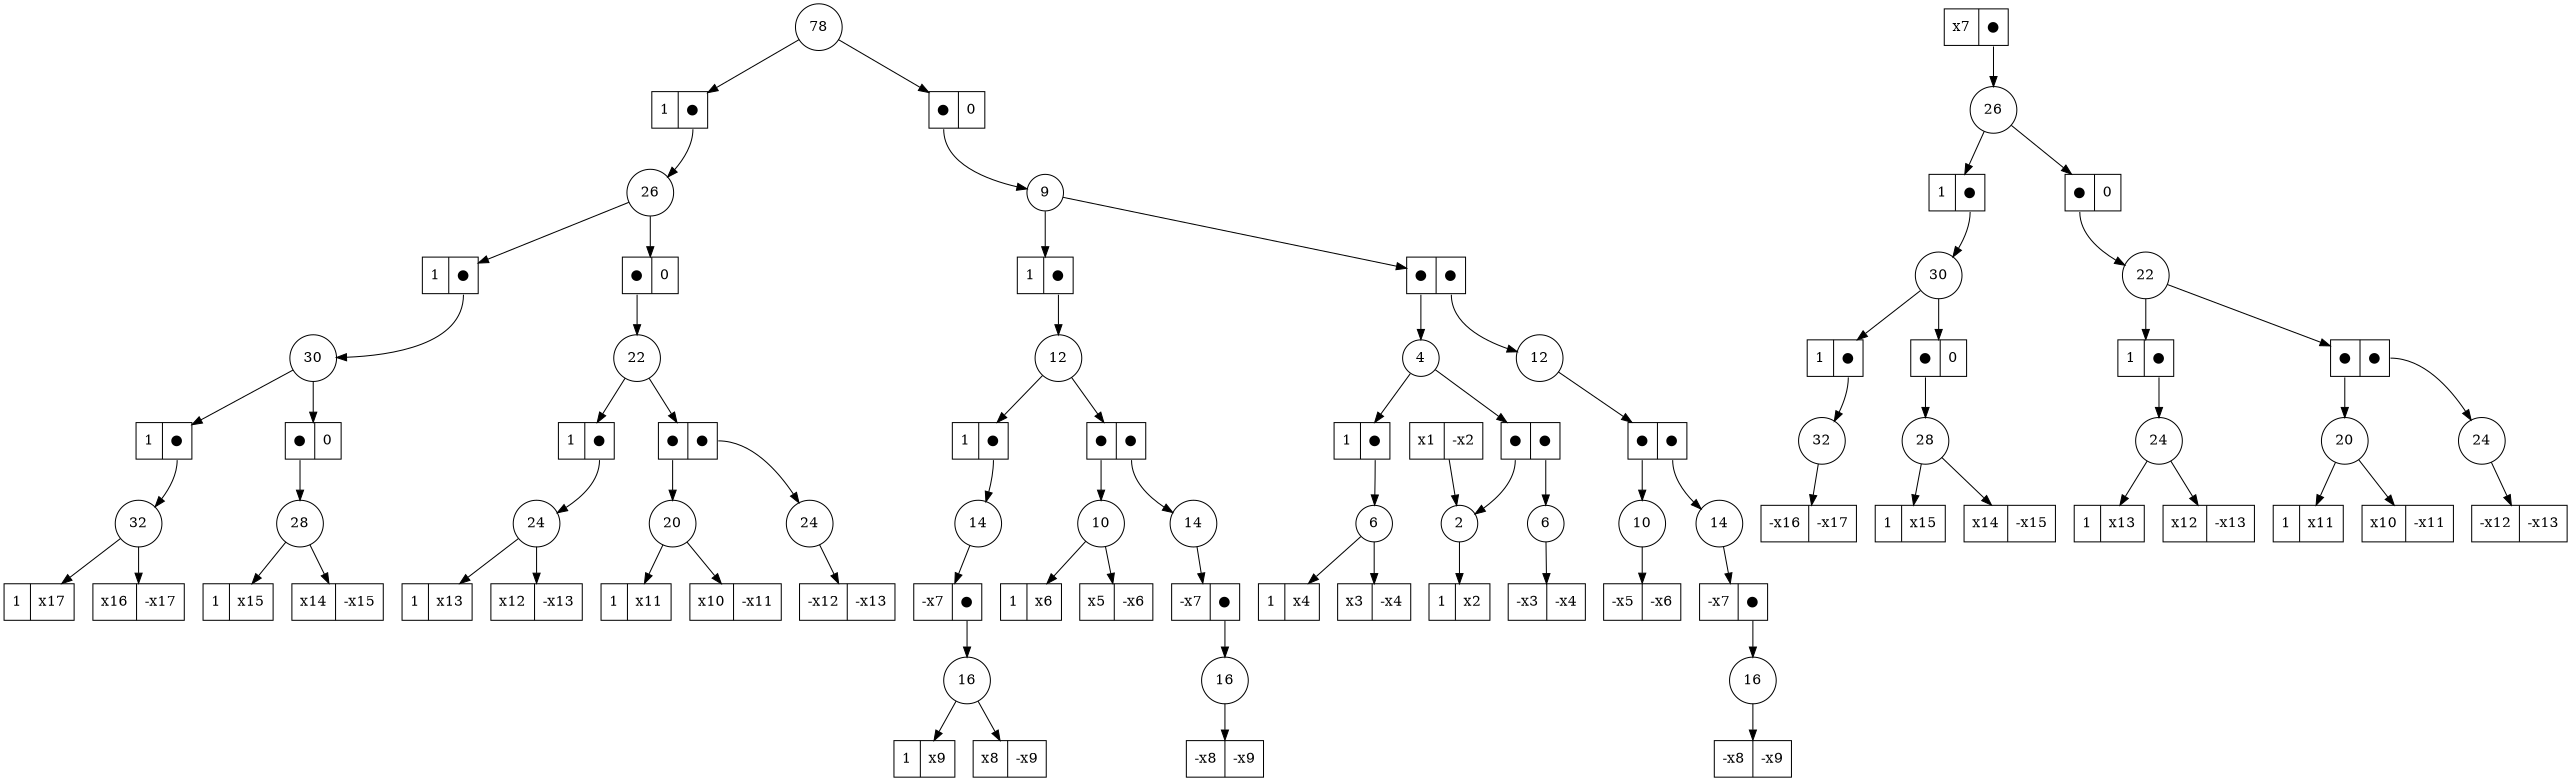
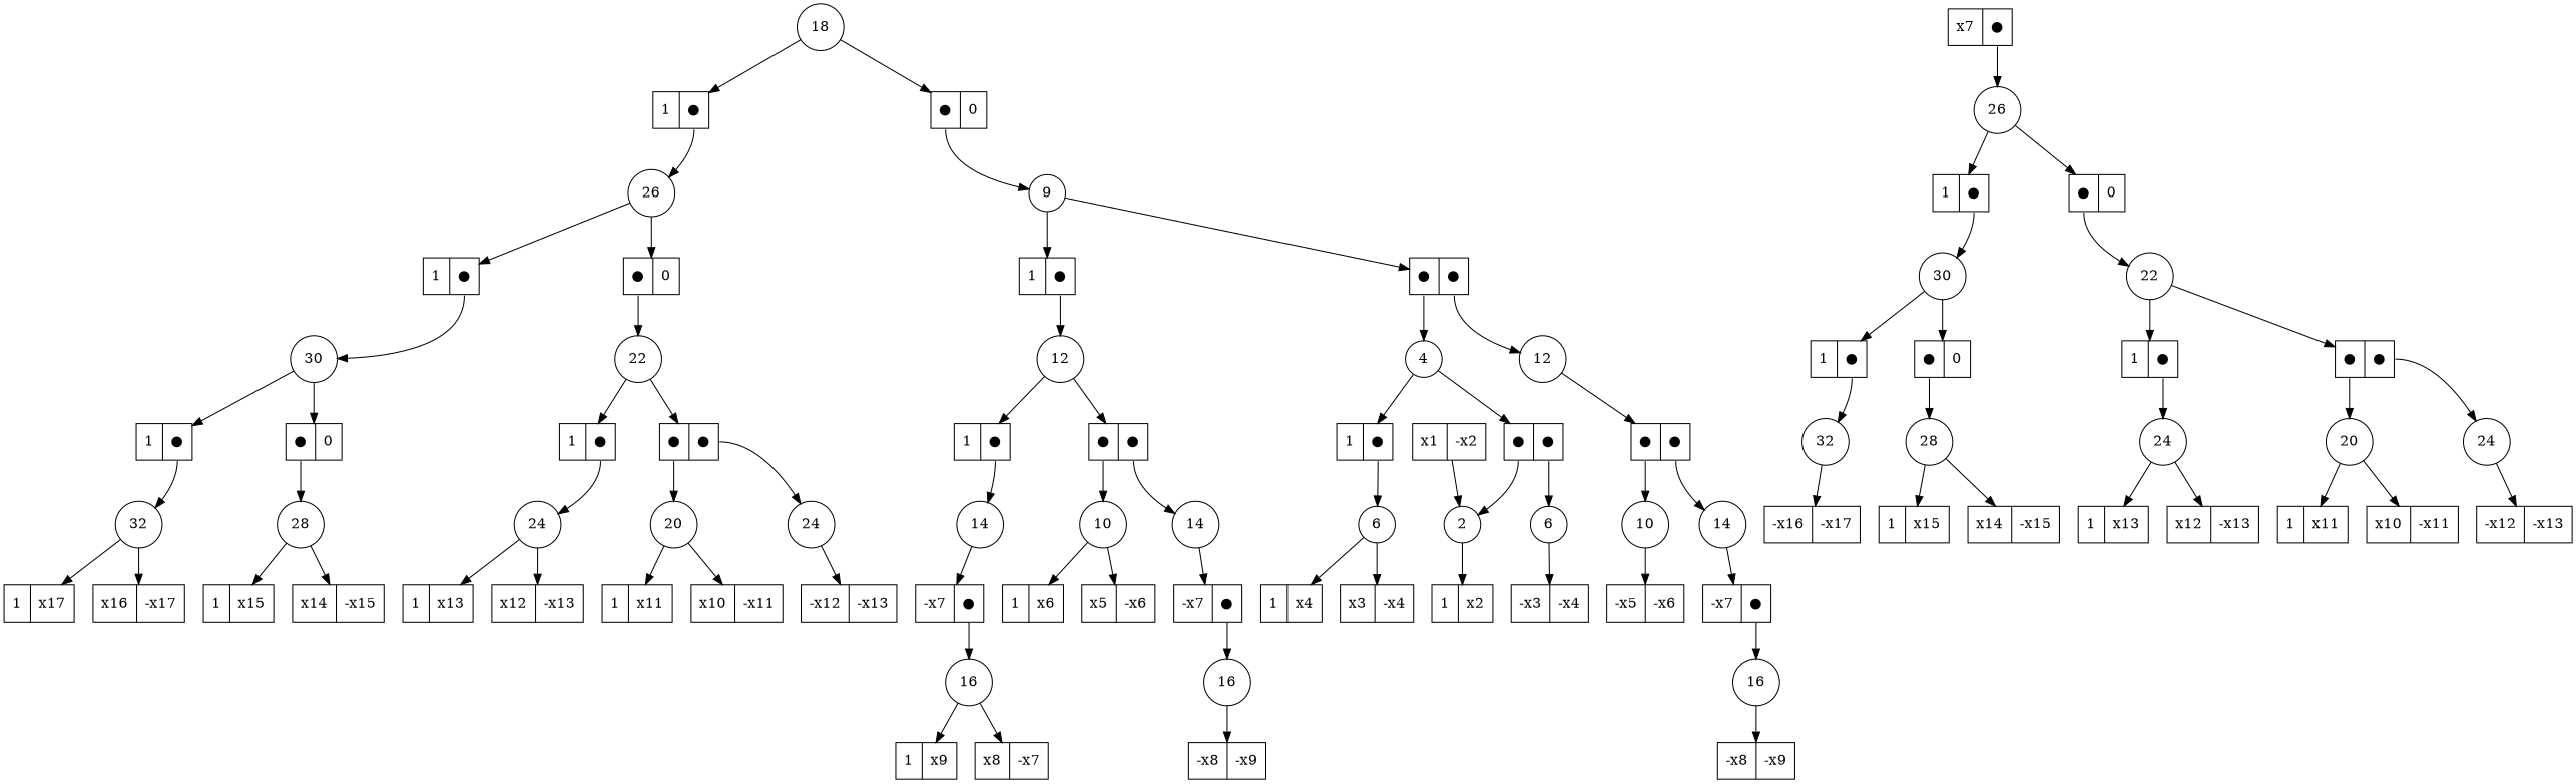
  digraph {
    node [shape=record]
-   n1 [label=78 shape=circle]
+   n1 [label=18 shape=circle]
    n2 [label="<f0> 1|<f1> ●"]
    n3 [label="<f0> ●|<f1> 0"]
    n4 [label=26 shape=circle]
    n5 [label="<f0> x7|<f1> ●"]
    n6 [label=26 shape=circle]
    n7 [label=9 shape=circle]
    n8 [label="<f0> 1|<f1> ●"]
    n9 [label="<f0> ●|<f1> 0"]
    n10 [label=30 shape=circle]
    n11 [label=22 shape=circle]
    n12 [label="<f0> 1|<f1> ●"]
    n13 [label="<f0> ●|<f1> 0"]
    n14 [label=32 shape=circle]
    n15 [label=28 shape=circle]
    n16 [label="<f0> 1|<f1> x17"]
    n17 [label="<f0> x16|<f1> -x17"]
    n18 [label="<f0> 1|<f1> x15"]
    n19 [label="<f0> x14|<f1> -x15"]
    n20 [label="<f0> 1|<f1> ●"]
    n21 [label="<f0> ●|<f1> ●"]
    n22 [label=24 shape=circle]
    n23 [label=20 shape=circle]
    n24 [label=24 shape=circle]
    n25 [label="<f0> 1|<f1> x13"]
    n26 [label="<f0> x12|<f1> -x13"]
    n27 [label="<f0> 1|<f1> x11"]
    n28 [label="<f0> x10|<f1> -x11"]
    n29 [label="<f0> -x12|<f1> -x13"]
    n30 [label="<f0> 1|<f1> ●"]
    n31 [label="<f0> ●|<f1> 0"]
    n32 [label=30 shape=circle]
    n33 [label=22 shape=circle]
    n34 [label="<f0> 1|<f1> ●"]
    n35 [label="<f0> ●|<f1> 0"]
    n36 [label=32 shape=circle]
    n37 [label=28 shape=circle]
    n38 [label="<f0> -x16|<f1> -x17"]
    n39 [label="<f0> 1|<f1> x15"]
    n40 [label="<f0> x14|<f1> -x15"]
    n41 [label="<f0> 1|<f1> ●"]
    n42 [label="<f0> ●|<f1> ●"]
    n43 [label=24 shape=circle]
    n44 [label=20 shape=circle]
    n45 [label=24 shape=circle]
    n46 [label="<f0> 1|<f1> x13"]
    n47 [label="<f0> x12|<f1> -x13"]
    n48 [label="<f0> 1|<f1> x11"]
    n49 [label="<f0> x10|<f1> -x11"]
    n50 [label="<f0> -x12|<f1> -x13"]
    n51 [label="<f0> 1|<f1> ●"]
    n52 [label="<f0> ●|<f1> ●"]
    n53 [label=12 shape=circle]
    n54 [label=4 shape=circle]
    n55 [label=12 shape=circle]
    n56 [label="<f0> 1|<f1> ●"]
    n57 [label="<f0> ●|<f1> ●"]
    n58 [label=14 shape=circle]
    n59 [label=10 shape=circle]
    n60 [label=14 shape=circle]
    n61 [label="<f0> -x7|<f1> ●"]
    n62 [label=16 shape=circle]
    n63 [label="<f0> 1|<f1> x9"]
-   n64 [label="<f0> x8|<f1> -x9"]
+   n64 [label="<f0> x8|<f1> -x7"]
    n65 [label="<f0> 1|<f1> x6"]
    n66 [label="<f0> x5|<f1> -x6"]
    n67 [label="<f0> -x7|<f1> ●"]
    n68 [label=16 shape=circle]
    n69 [label="<f0> -x8|<f1> -x9"]
    n70 [label="<f0> 1|<f1> ●"]
    n71 [label="<f0> ●|<f1> ●"]
    n72 [label="<f0> ●|<f1> ●"]
    n73 [label=6 shape=circle]
    n74 [label=2 shape=circle]
    n75 [label=6 shape=circle]
    n76 [label="<f0> 1|<f1> x4"]
    n77 [label="<f0> x3|<f1> -x4"]
    n78 [label="<f0> 1|<f1> x2"]
    n79 [label="<f0> -x3|<f1> -x4"]
    n80 [label="<f0> x1|<f1> -x2"]
    n81 [label=10 shape=circle]
    n82 [label=14 shape=circle]
    n83 [label="<f0> -x5|<f1> -x6"]
    n84 [label="<f0> -x7|<f1> ●"]
    n85 [label=16 shape=circle]
    n86 [label="<f0> -x8|<f1> -x9"]
    n1 -> n2
    n1 -> n3
    n2 -> n4 [tailport=f1]
    n3 -> n7 [tailport=f0]
    n4 -> n8
    n4 -> n9
    n5 -> n6 [tailport=f1]
    n6 -> n30
    n6 -> n31
    n7 -> n51
    n7 -> n52
    n8 -> n10 [tailport=f1]
    n9 -> n11 [tailport=f0]
    n10 -> n12
    n10 -> n13
    n11 -> n20
    n11 -> n21
    n12 -> n14 [tailport=f1]
    n13 -> n15 [tailport=f0]
    n14 -> n16
    n14 -> n17
    n15 -> n18
    n15 -> n19
    n20 -> n22 [tailport=f1]
    n21 -> n23 [tailport=f0]
    n21 -> n24 [tailport=f1]
    n22 -> n25
    n22 -> n26
    n23 -> n27
    n23 -> n28
    n24 -> n29
    n30 -> n32 [tailport=f1]
    n31 -> n33 [tailport=f0]
    n32 -> n34
    n32 -> n35
    n33 -> n41
    n33 -> n42
    n34 -> n36 [tailport=f1]
    n35 -> n37 [tailport=f0]
    n36 -> n38
    n37 -> n39
    n37 -> n40
    n41 -> n43 [tailport=f1]
    n42 -> n44 [tailport=f0]
    n42 -> n45 [tailport=f1]
    n43 -> n46
    n43 -> n47
    n44 -> n48
    n44 -> n49
    n45 -> n50
    n51 -> n53 [tailport=f1]
    n52 -> n54 [tailport=f0]
    n52 -> n55 [tailport=f1]
    n53 -> n56
    n53 -> n57
    n54 -> n70
    n54 -> n71
    n55 -> n72
    n56 -> n58 [tailport=f1]
    n57 -> n59 [tailport=f0]
    n57 -> n60 [tailport=f1]
    n58 -> n61
    n59 -> n65
    n59 -> n66
    n60 -> n67
    n61 -> n62 [tailport=f1]
    n62 -> n63
    n62 -> n64
    n67 -> n68 [tailport=f1]
    n68 -> n69
    n70 -> n73 [tailport=f1]
    n71 -> n74 [tailport=f0]
    n71 -> n75 [tailport=f1]
    n72 -> n81 [tailport=f0]
    n72 -> n82 [tailport=f1]
    n73 -> n76
    n73 -> n77
    n74 -> n78
    n75 -> n79
    n80 -> n74
    n81 -> n83
    n82 -> n84
    n84 -> n85 [tailport=f1]
    n85 -> n86
  }
